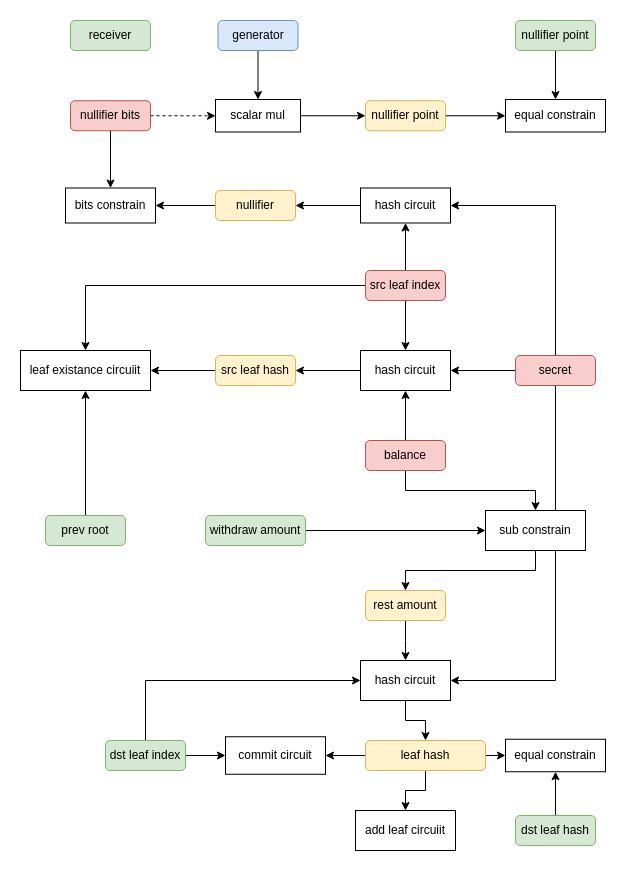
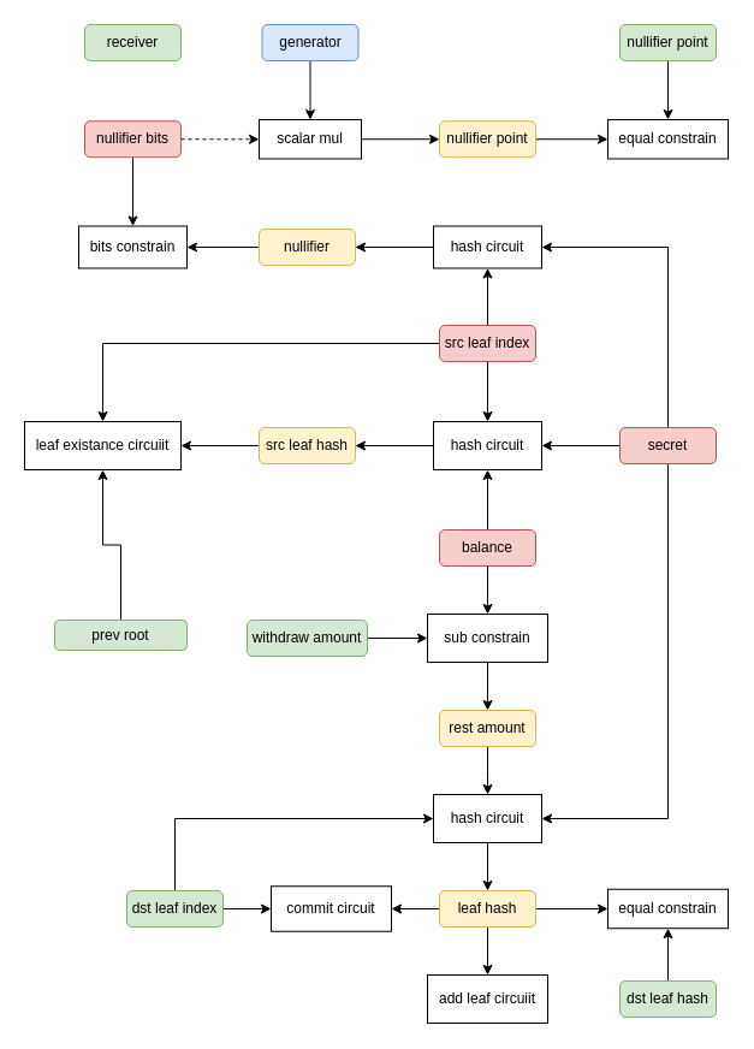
  <mxCell id="0" />
  <mxCell id="1" parent="0" />
  <mxCell id="2" style="edgeStyle=orthogonalEdgeStyle;rounded=0;orthogonalLoop=1;jettySize=auto;html=1;exitX=0;exitY=0.5;exitDx=0;exitDy=0;entryX=1;entryY=0.5;entryDx=0;entryDy=0;" parent="1" source="3" target="5" edge="1"><mxGeometry relative="1" as="geometry" /></mxCell>
  <mxCell id="3" value="hash circuit" style="rounded=0;whiteSpace=wrap;html=1;" parent="1" vertex="1"><mxGeometry x="360" y="187.5" width="90" height="35" as="geometry" /></mxCell>
  <mxCell id="4" style="edgeStyle=orthogonalEdgeStyle;rounded=0;orthogonalLoop=1;jettySize=auto;html=1;exitX=0;exitY=0.5;exitDx=0;exitDy=0;entryX=1;entryY=0.5;entryDx=0;entryDy=0;" parent="1" source="5" target="49" edge="1"><mxGeometry relative="1" as="geometry"><mxPoint x="125" y="200" as="targetPoint" /></mxGeometry></mxCell>
  <mxCell id="5" value="nullifier" style="rounded=1;whiteSpace=wrap;html=1;fontFamily=Helvetica;fillColor=#fff2cc;strokeColor=#d6b656;" parent="1" vertex="1"><mxGeometry x="215" y="190" width="80" height="30" as="geometry" /></mxCell>
  <mxCell id="6" style="edgeStyle=orthogonalEdgeStyle;rounded=0;orthogonalLoop=1;jettySize=auto;html=1;exitX=0.5;exitY=0;exitDx=0;exitDy=0;entryX=0.5;entryY=1;entryDx=0;entryDy=0;fontFamily=Helvetica;" parent="1" source="9" target="3" edge="1"><mxGeometry relative="1" as="geometry" /></mxCell>
  <mxCell id="7" style="edgeStyle=orthogonalEdgeStyle;rounded=0;orthogonalLoop=1;jettySize=auto;html=1;exitX=0.5;exitY=1;exitDx=0;exitDy=0;" parent="1" source="9" target="11" edge="1"><mxGeometry relative="1" as="geometry" /></mxCell>
  <mxCell id="8" style="edgeStyle=orthogonalEdgeStyle;rounded=0;orthogonalLoop=1;jettySize=auto;html=1;exitX=0;exitY=0.5;exitDx=0;exitDy=0;entryX=0.5;entryY=0;entryDx=0;entryDy=0;" parent="1" source="9" target="40" edge="1"><mxGeometry relative="1" as="geometry" /></mxCell>
  <mxCell id="9" value="src leaf index" style="rounded=1;whiteSpace=wrap;html=1;fontFamily=Helvetica;fillColor=#f8cecc;strokeColor=#b85450;" parent="1" vertex="1"><mxGeometry x="365" y="270" width="80" height="30" as="geometry" /></mxCell>
  <mxCell id="10" style="edgeStyle=orthogonalEdgeStyle;rounded=0;orthogonalLoop=1;jettySize=auto;html=1;exitX=0;exitY=0.5;exitDx=0;exitDy=0;entryX=1;entryY=0.5;entryDx=0;entryDy=0;" parent="1" source="11" target="19" edge="1"><mxGeometry relative="1" as="geometry" /></mxCell>
  <mxCell id="11" value="hash circuit" style="rounded=0;whiteSpace=wrap;html=1;" parent="1" vertex="1"><mxGeometry x="360" y="350" width="90" height="40" as="geometry" /></mxCell>
  <mxCell id="12" style="edgeStyle=orthogonalEdgeStyle;rounded=0;orthogonalLoop=1;jettySize=auto;html=1;exitX=0;exitY=0.5;exitDx=0;exitDy=0;entryX=1;entryY=0.5;entryDx=0;entryDy=0;fontFamily=Helvetica;" parent="1" source="15" target="11" edge="1"><mxGeometry relative="1" as="geometry" /></mxCell>
  <mxCell id="13" style="edgeStyle=orthogonalEdgeStyle;rounded=0;orthogonalLoop=1;jettySize=auto;html=1;exitX=0.5;exitY=0;exitDx=0;exitDy=0;entryX=1;entryY=0.5;entryDx=0;entryDy=0;" parent="1" source="15" target="3" edge="1"><mxGeometry relative="1" as="geometry" /></mxCell>
  <mxCell id="14" style="edgeStyle=orthogonalEdgeStyle;rounded=0;orthogonalLoop=1;jettySize=auto;html=1;exitX=0.5;exitY=1;exitDx=0;exitDy=0;entryX=1;entryY=0.5;entryDx=0;entryDy=0;" parent="1" source="15" target="57" edge="1"><mxGeometry relative="1" as="geometry"><mxPoint x="465" y="690" as="targetPoint" /></mxGeometry></mxCell>
  <mxCell id="15" value="secret" style="rounded=1;whiteSpace=wrap;html=1;fontFamily=Helvetica;fillColor=#f8cecc;strokeColor=#b85450;" parent="1" vertex="1"><mxGeometry x="515" y="355" width="80" height="30" as="geometry" /></mxCell>
  <mxCell id="16" style="edgeStyle=orthogonalEdgeStyle;rounded=0;orthogonalLoop=1;jettySize=auto;html=1;exitX=0.5;exitY=1;exitDx=0;exitDy=0;entryX=0.5;entryY=0;entryDx=0;entryDy=0;" edge="1" parent="1" source="17" target="43"><mxGeometry relative="1" as="geometry" /></mxCell>
  <mxCell id="17" value="nullifier point" style="rounded=1;whiteSpace=wrap;html=1;fontFamily=Helvetica;fillColor=#d5e8d4;strokeColor=#82b366;" parent="1" vertex="1"><mxGeometry x="515" y="20" width="80" height="30" as="geometry" /></mxCell>
  <mxCell id="18" style="edgeStyle=orthogonalEdgeStyle;rounded=0;orthogonalLoop=1;jettySize=auto;html=1;exitX=0;exitY=0.5;exitDx=0;exitDy=0;entryX=1;entryY=0.5;entryDx=0;entryDy=0;" parent="1" source="19" target="40" edge="1"><mxGeometry relative="1" as="geometry" /></mxCell>
  <mxCell id="19" value="src leaf hash" style="rounded=1;whiteSpace=wrap;html=1;fontFamily=Helvetica;fillColor=#fff2cc;strokeColor=#d6b656;" parent="1" vertex="1"><mxGeometry x="215" y="355" width="80" height="30" as="geometry" /></mxCell>
  <mxCell id="20" style="edgeStyle=orthogonalEdgeStyle;rounded=0;orthogonalLoop=1;jettySize=auto;html=1;exitX=0.5;exitY=0;exitDx=0;exitDy=0;entryX=0.5;entryY=1;entryDx=0;entryDy=0;" parent="1" source="22" target="11" edge="1"><mxGeometry relative="1" as="geometry" /></mxCell>
  <mxCell id="21" style="edgeStyle=orthogonalEdgeStyle;rounded=0;orthogonalLoop=1;jettySize=auto;html=1;exitX=0.5;exitY=1;exitDx=0;exitDy=0;entryX=0.5;entryY=0;entryDx=0;entryDy=0;" parent="1" source="22" target="24" edge="1"><mxGeometry relative="1" as="geometry" /></mxCell>
  <mxCell id="22" value="balance" style="rounded=1;whiteSpace=wrap;html=1;fontFamily=Helvetica;fillColor=#f8cecc;strokeColor=#b85450;" parent="1" vertex="1"><mxGeometry x="365" y="440" width="80" height="30" as="geometry" /></mxCell>
  <mxCell id="23" style="edgeStyle=orthogonalEdgeStyle;rounded=0;orthogonalLoop=1;jettySize=auto;html=1;exitX=0.5;exitY=1;exitDx=0;exitDy=0;entryX=0.5;entryY=0;entryDx=0;entryDy=0;" parent="1" source="24" target="26" edge="1"><mxGeometry relative="1" as="geometry" /></mxCell>
- <mxCell id="24" value="sub constrain" style="rounded=0;whiteSpace=wrap;html=1;" parent="1" vertex="1"><mxGeometry x="485" y="510" width="100" height="40" as="geometry" /></mxCell>
+ <mxCell id="24" value="sub constrain" style="rounded=0;whiteSpace=wrap;html=1;" parent="1" vertex="1"><mxGeometry x="355" y="510" width="100" height="40" as="geometry" /></mxCell>
  <mxCell id="25" style="edgeStyle=orthogonalEdgeStyle;rounded=0;orthogonalLoop=1;jettySize=auto;html=1;exitX=0.5;exitY=1;exitDx=0;exitDy=0;entryX=0.5;entryY=0;entryDx=0;entryDy=0;" parent="1" source="26" edge="1"><mxGeometry relative="1" as="geometry"><mxPoint x="405" y="660" as="targetPoint" /></mxGeometry></mxCell>
  <mxCell id="26" value="rest amount" style="rounded=1;whiteSpace=wrap;html=1;fontFamily=Helvetica;fillColor=#fff2cc;strokeColor=#d6b656;" parent="1" vertex="1"><mxGeometry x="365" y="590" width="80" height="30" as="geometry" /></mxCell>
  <mxCell id="27" style="edgeStyle=orthogonalEdgeStyle;rounded=0;orthogonalLoop=1;jettySize=auto;html=1;exitX=1;exitY=0.5;exitDx=0;exitDy=0;entryX=0;entryY=0.5;entryDx=0;entryDy=0;" parent="1" source="28" target="24" edge="1"><mxGeometry relative="1" as="geometry" /></mxCell>
  <mxCell id="28" value="withdraw amount" style="rounded=1;whiteSpace=wrap;html=1;fontFamily=Helvetica;fillColor=#d5e8d4;strokeColor=#82b366;" parent="1" vertex="1"><mxGeometry x="205" y="515" width="100" height="30" as="geometry" /></mxCell>
  <mxCell id="29" style="edgeStyle=orthogonalEdgeStyle;rounded=0;orthogonalLoop=1;jettySize=auto;html=1;exitX=0.5;exitY=1;exitDx=0;exitDy=0;entryX=0.5;entryY=0;entryDx=0;entryDy=0;" parent="1" source="57" target="36" edge="1"><mxGeometry relative="1" as="geometry"><mxPoint x="405" y="720" as="sourcePoint" /></mxGeometry></mxCell>
  <mxCell id="30" style="edgeStyle=orthogonalEdgeStyle;rounded=0;orthogonalLoop=1;jettySize=auto;html=1;exitX=1;exitY=0.5;exitDx=0;exitDy=0;entryX=0;entryY=0.5;entryDx=0;entryDy=0;" parent="1" source="32" target="44" edge="1"><mxGeometry relative="1" as="geometry" /></mxCell>
  <mxCell id="31" style="edgeStyle=orthogonalEdgeStyle;rounded=0;orthogonalLoop=1;jettySize=auto;html=1;exitX=0.5;exitY=0;exitDx=0;exitDy=0;entryX=0;entryY=0.5;entryDx=0;entryDy=0;" parent="1" source="32" target="57" edge="1"><mxGeometry relative="1" as="geometry"><mxPoint x="345" y="690" as="targetPoint" /></mxGeometry></mxCell>
  <mxCell id="32" value="dst leaf index" style="rounded=1;whiteSpace=wrap;html=1;fontFamily=Helvetica;fillColor=#d5e8d4;strokeColor=#82b366;" parent="1" vertex="1"><mxGeometry x="105" y="740" width="80" height="30" as="geometry" /></mxCell>
  <mxCell id="33" style="edgeStyle=orthogonalEdgeStyle;rounded=0;orthogonalLoop=1;jettySize=auto;html=1;exitX=0.5;exitY=1;exitDx=0;exitDy=0;entryX=0.5;entryY=0;entryDx=0;entryDy=0;" parent="1" source="36" target="48" edge="1"><mxGeometry relative="1" as="geometry" /></mxCell>
  <mxCell id="34" style="edgeStyle=orthogonalEdgeStyle;rounded=0;orthogonalLoop=1;jettySize=auto;html=1;exitX=1;exitY=0.5;exitDx=0;exitDy=0;entryX=0;entryY=0.5;entryDx=0;entryDy=0;" parent="1" source="36" target="37" edge="1"><mxGeometry relative="1" as="geometry" /></mxCell>
  <mxCell id="35" style="edgeStyle=orthogonalEdgeStyle;rounded=0;orthogonalLoop=1;jettySize=auto;html=1;exitX=0;exitY=0.5;exitDx=0;exitDy=0;entryX=1;entryY=0.5;entryDx=0;entryDy=0;" parent="1" source="36" target="44" edge="1"><mxGeometry relative="1" as="geometry" /></mxCell>
- <mxCell id="36" value="leaf hash" style="rounded=1;whiteSpace=wrap;html=1;fontFamily=Helvetica;fillColor=#fff2cc;strokeColor=#d6b656;" parent="1" vertex="1"><mxGeometry x="365" y="740" width="120" height="30" as="geometry" /></mxCell>
+ <mxCell id="36" value="leaf hash" style="rounded=1;whiteSpace=wrap;html=1;fontFamily=Helvetica;fillColor=#fff2cc;strokeColor=#d6b656;" parent="1" vertex="1"><mxGeometry x="365" y="740" width="80" height="30" as="geometry" /></mxCell>
  <mxCell id="37" value="equal constrain" style="rounded=0;whiteSpace=wrap;html=1;" parent="1" vertex="1"><mxGeometry x="505" y="738.75" width="100" height="32.5" as="geometry" /></mxCell>
  <mxCell id="38" style="edgeStyle=orthogonalEdgeStyle;rounded=0;orthogonalLoop=1;jettySize=auto;html=1;exitX=0.5;exitY=0;exitDx=0;exitDy=0;entryX=0.5;entryY=1;entryDx=0;entryDy=0;" parent="1" source="39" target="37" edge="1"><mxGeometry relative="1" as="geometry" /></mxCell>
  <mxCell id="39" value="dst leaf hash" style="rounded=1;whiteSpace=wrap;html=1;fontFamily=Helvetica;fillColor=#d5e8d4;strokeColor=#82b366;" parent="1" vertex="1"><mxGeometry x="515" y="815" width="80" height="30" as="geometry" /></mxCell>
  <mxCell id="40" value="leaf existance circuiit" style="rounded=0;whiteSpace=wrap;html=1;" parent="1" vertex="1"><mxGeometry x="20" y="350" width="130" height="40" as="geometry" /></mxCell>
  <mxCell id="41" style="edgeStyle=orthogonalEdgeStyle;rounded=0;orthogonalLoop=1;jettySize=auto;html=1;exitX=0.5;exitY=0;exitDx=0;exitDy=0;" parent="1" source="42" target="40" edge="1"><mxGeometry relative="1" as="geometry" /></mxCell>
- <mxCell id="42" value="prev root" style="rounded=1;whiteSpace=wrap;html=1;fontFamily=Helvetica;fillColor=#d5e8d4;strokeColor=#82b366;" parent="1" vertex="1"><mxGeometry x="45" y="515" width="80" height="30" as="geometry" /></mxCell>
+ <mxCell id="42" value="prev root" style="rounded=1;whiteSpace=wrap;html=1;fontFamily=Helvetica;fillColor=#d5e8d4;strokeColor=#82b366;" parent="1" vertex="1"><mxGeometry x="45" y="515" width="110" height="25" as="geometry" /></mxCell>
  <mxCell id="43" value="equal constrain" style="rounded=0;whiteSpace=wrap;html=1;" parent="1" vertex="1"><mxGeometry x="505" y="99" width="100" height="32.5" as="geometry" /></mxCell>
  <mxCell id="44" value="commit circuit" style="rounded=0;whiteSpace=wrap;html=1;" parent="1" vertex="1"><mxGeometry x="225" y="736.25" width="100" height="37.5" as="geometry" /></mxCell>
  <mxCell id="45" value="receiver" style="rounded=1;whiteSpace=wrap;html=1;fontFamily=Helvetica;fillColor=#d5e8d4;strokeColor=#82b366;" parent="1" vertex="1"><mxGeometry x="70" y="20" width="80" height="30" as="geometry" /></mxCell>
  <mxCell id="46" style="edgeStyle=orthogonalEdgeStyle;rounded=0;orthogonalLoop=1;jettySize=auto;html=1;exitX=1;exitY=0.5;exitDx=0;exitDy=0;entryX=0;entryY=0.5;entryDx=0;entryDy=0;" edge="1" parent="1" source="47" target="43"><mxGeometry relative="1" as="geometry" /></mxCell>
  <mxCell id="47" value="nullifier point" style="rounded=1;whiteSpace=wrap;html=1;fontFamily=Helvetica;fillColor=#fff2cc;strokeColor=#d6b656;" parent="1" vertex="1"><mxGeometry x="365" y="100.25" width="80" height="30" as="geometry" /></mxCell>
  <mxCell id="48" value="add leaf circuiit" style="rounded=0;whiteSpace=wrap;html=1;" parent="1" vertex="1"><mxGeometry x="355" y="810" width="100" height="40" as="geometry" /></mxCell>
  <mxCell id="49" value="bits constrain" style="rounded=0;whiteSpace=wrap;html=1;" vertex="1" parent="1"><mxGeometry x="65" y="187.5" width="90" height="35" as="geometry" /></mxCell>
  <mxCell id="50" style="edgeStyle=orthogonalEdgeStyle;rounded=0;orthogonalLoop=1;jettySize=auto;html=1;exitX=1;exitY=0.5;exitDx=0;exitDy=0;dashed=1;" edge="1" parent="1" source="52" target="54"><mxGeometry relative="1" as="geometry" /></mxCell>
  <mxCell id="51" style="edgeStyle=orthogonalEdgeStyle;rounded=0;orthogonalLoop=1;jettySize=auto;html=1;exitX=0.5;exitY=1;exitDx=0;exitDy=0;" edge="1" parent="1" source="52" target="49"><mxGeometry relative="1" as="geometry" /></mxCell>
  <mxCell id="52" value="nullifier bits" style="rounded=1;whiteSpace=wrap;html=1;fontFamily=Helvetica;fillColor=#f8cecc;strokeColor=#b85450;" vertex="1" parent="1"><mxGeometry x="70" y="100.25" width="80" height="30" as="geometry" /></mxCell>
  <mxCell id="53" style="edgeStyle=orthogonalEdgeStyle;rounded=0;orthogonalLoop=1;jettySize=auto;html=1;exitX=1;exitY=0.5;exitDx=0;exitDy=0;" edge="1" parent="1" source="54" target="47"><mxGeometry relative="1" as="geometry" /></mxCell>
  <mxCell id="54" value="scalar mul" style="rounded=0;whiteSpace=wrap;html=1;" vertex="1" parent="1"><mxGeometry x="215" y="99" width="85" height="32.5" as="geometry" /></mxCell>
  <mxCell id="55" style="edgeStyle=orthogonalEdgeStyle;rounded=0;orthogonalLoop=1;jettySize=auto;html=1;exitX=0.5;exitY=1;exitDx=0;exitDy=0;" edge="1" parent="1" source="56" target="54"><mxGeometry relative="1" as="geometry" /></mxCell>
  <mxCell id="56" value="generator" style="rounded=1;whiteSpace=wrap;html=1;fontFamily=Helvetica;fillColor=#dae8fc;strokeColor=#6c8ebf;" vertex="1" parent="1"><mxGeometry x="217.5" y="20" width="80" height="30" as="geometry" /></mxCell>
  <mxCell id="57" value="hash circuit" style="rounded=0;whiteSpace=wrap;html=1;" vertex="1" parent="1"><mxGeometry x="360" y="660" width="90" height="40" as="geometry" /></mxCell>
